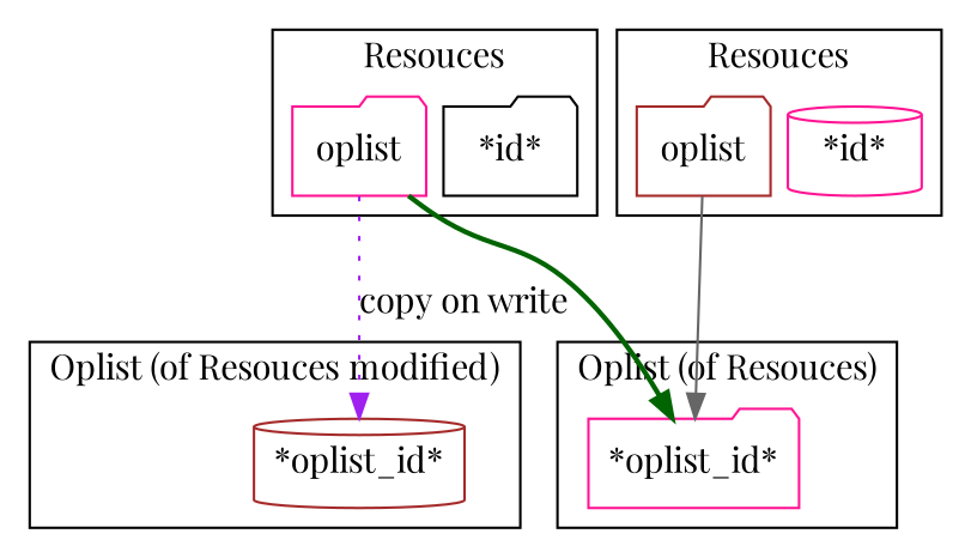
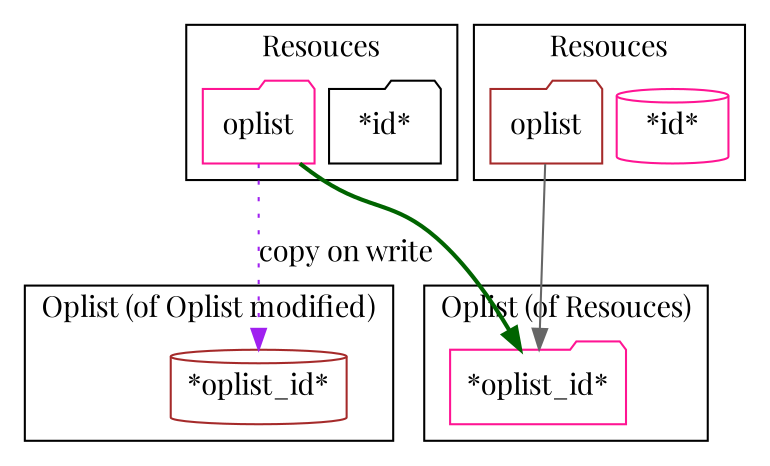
  strict digraph {
    nodesep=0.1
    ranksep=1
    fontname="Playfair Display"
    node [shape=folder color=deeppink fontname="Playfair Display"]
    edge [fontname="Playfair Display"]
    n1 [label="*oplist_id*" shape=cylinder color=brown]
    n2 [label="*oplist_id*"]
    n3 [label="*id*" shape=cylinder]
    n4 [label=oplist color=brown]
    n5 [label="*id*" color=black]
    n6 [label=oplist]
    subgraph cluster_1 {
-     label="Oplist (of Resouces modified)"
+     label="Oplist (of Oplist modified)"
      n1
    }
    subgraph cluster_2 {
      label="Oplist (of Resouces)"
      n2
    }
    subgraph cluster_3 {
      label=Resouces
      n3
      n4
    }
    subgraph cluster_4 {
      label=Resouces
      n5
      n6
    }
    n4 -> n2 [color=gray40 style=solid]
    n6 -> n1 [label="copy on write" style=dotted color=purple]
    n6 -> n2 [color=darkgreen style=bold]
  }
